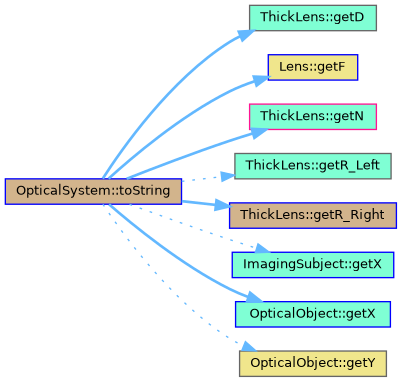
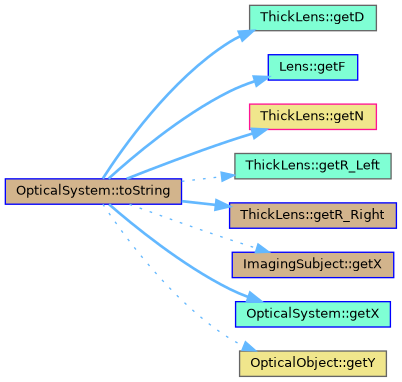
  digraph {
    rankdir=LR
    node [color=blue fillcolor=aquamarine fontname=Helvetica fontsize=10 shape=box style=filled]
    edge [color=steelblue1 fontname=Helvetica fontsize=10 labelfontname=Helvetica labelfontsize=10 style=bold]
    n1 [fillcolor=tan fontcolor=black height=0.2 label="OpticalSystem::toString" width=0.4]
    n2 [color=gray40 height=0.2 label="ThickLens::getD" width=0.4]
-   n3 [fillcolor=khaki height=0.2 label="Lens::getF" width=0.4]
-   n4 [color=deeppink height=0.2 label="ThickLens::getN" width=0.4]
+   n3 [height=0.2 label="Lens::getF" width=0.4]
+   n4 [color=deeppink fillcolor=khaki height=0.2 label="ThickLens::getN" width=0.4]
    n5 [color=gray40 height=0.2 label="ThickLens::getR_Left" width=0.4]
    n6 [fillcolor=tan height=0.2 label="ThickLens::getR_Right" width=0.4]
-   n7 [height=0.2 label="ImagingSubject::getX" width=0.4]
-   n8 [height=0.2 label="OpticalObject::getX" width=0.4]
+   n7 [fillcolor=tan height=0.2 label="ImagingSubject::getX" width=0.4]
+   n8 [height=0.2 label="OpticalSystem::getX" width=0.4]
    n9 [color=gray40 fillcolor=khaki height=0.2 label="OpticalObject::getY" width=0.4]
    n1 -> n2
    n1 -> n3
    n1 -> n4
    n1 -> n5 [style=dotted]
    n1 -> n6
    n1 -> n7 [style=dotted]
    n1 -> n8
    n1 -> n9 [style=dotted]
  }
